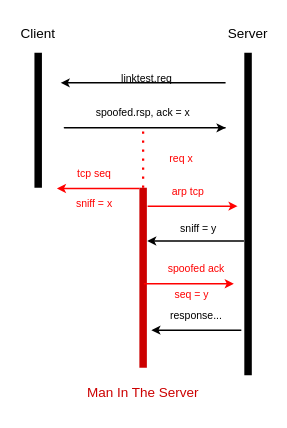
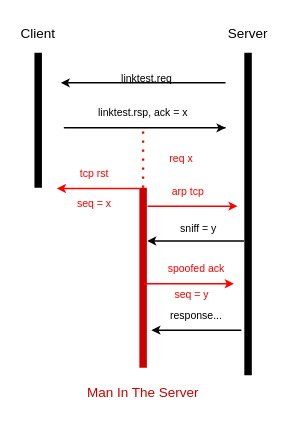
  <mxCell id="0" />
  <mxCell id="1" parent="0" />
  <mxCell id="2" value="" style="endArrow=none;html=1;strokeWidth=10;strokeColor=#000000;" parent="1" edge="1"><mxGeometry width="50" height="50" relative="1" as="geometry"><mxPoint x="50" y="250" as="sourcePoint" /><mxPoint x="50" y="70" as="targetPoint" /></mxGeometry></mxCell>
  <mxCell id="3" value="" style="endArrow=none;html=1;strokeWidth=10;strokeColor=#000000;" parent="1" edge="1"><mxGeometry width="50" height="50" relative="1" as="geometry"><mxPoint x="330" y="500" as="sourcePoint" /><mxPoint x="330" y="70" as="targetPoint" /></mxGeometry></mxCell>
  <mxCell id="4" value="&lt;font style=&quot;font-size: 18px&quot;&gt;Client&lt;/font&gt;" style="text;html=1;align=center;verticalAlign=middle;whiteSpace=wrap;rounded=0;fontColor=#000000;" parent="1" vertex="1"><mxGeometry x="20" y="20" width="60" height="50" as="geometry" /></mxCell>
  <mxCell id="5" value="&lt;font style=&quot;font-size: 18px&quot;&gt;Server&lt;/font&gt;" style="text;html=1;align=center;verticalAlign=middle;whiteSpace=wrap;rounded=0;fontColor=#000000;" parent="1" vertex="1"><mxGeometry x="300" y="20" width="60" height="50" as="geometry" /></mxCell>
  <mxCell id="6" value="" style="endArrow=classic;html=1;strokeWidth=2;strokeColor=#000000;" parent="1" edge="1"><mxGeometry width="50" height="50" relative="1" as="geometry"><mxPoint x="300" y="110" as="sourcePoint" /><mxPoint x="80" y="110" as="targetPoint" /></mxGeometry></mxCell>
  <mxCell id="7" value="&lt;font style=&quot;font-size: 14px&quot;&gt;linktest.req&lt;/font&gt;" style="text;html=1;align=center;verticalAlign=middle;whiteSpace=wrap;rounded=0;fontColor=#000000;" parent="1" vertex="1"><mxGeometry x="145" y="95" width="100" height="20" as="geometry" /></mxCell>
  <mxCell id="8" value="" style="endArrow=classic;html=1;strokeWidth=2;strokeColor=#000000;" parent="1" edge="1"><mxGeometry width="50" height="50" relative="1" as="geometry"><mxPoint x="300" y="170" as="sourcePoint" /><mxPoint x="300" y="170" as="targetPoint" /><Array as="points"><mxPoint x="80" y="170" /></Array></mxGeometry></mxCell>
- <mxCell id="9" value="&lt;font style=&quot;font-size: 14px&quot;&gt;spoofed.rsp, ack = x&lt;/font&gt;" style="text;html=1;align=center;verticalAlign=middle;whiteSpace=wrap;rounded=0;fontColor=#000000;" parent="1" vertex="1"><mxGeometry x="120" y="140" width="140" height="20" as="geometry" /></mxCell>
+ <mxCell id="9" value="&lt;font style=&quot;font-size: 14px&quot;&gt;linktest.rsp, ack = x&lt;/font&gt;" style="text;html=1;align=center;verticalAlign=middle;whiteSpace=wrap;rounded=0;fontColor=#000000;" parent="1" vertex="1"><mxGeometry x="120" y="140" width="140" height="20" as="geometry" /></mxCell>
  <mxCell id="10" value="" style="endArrow=classic;html=1;strokeWidth=2;strokeColor=#000000;" parent="1" edge="1"><mxGeometry width="50" height="50" relative="1" as="geometry"><mxPoint x="324.5" y="321" as="sourcePoint" /><mxPoint x="195.5" y="321" as="targetPoint" /></mxGeometry></mxCell>
  <mxCell id="11" value="&lt;font style=&quot;font-size: 14px&quot;&gt;sniff = y&lt;/font&gt;" style="text;html=1;align=center;verticalAlign=middle;whiteSpace=wrap;rounded=0;fontColor=#000000;" parent="1" vertex="1"><mxGeometry x="214" y="294" width="100" height="20" as="geometry" /></mxCell>
  <mxCell id="12" value="" style="endArrow=none;dashed=1;html=1;dashPattern=1 3;strokeWidth=3;fillColor=#a20025;strokeColor=#FF0000;" parent="1" edge="1"><mxGeometry width="50" height="50" relative="1" as="geometry"><mxPoint x="190" y="250" as="sourcePoint" /><mxPoint x="190" y="170" as="targetPoint" /></mxGeometry></mxCell>
  <mxCell id="13" value="&lt;font style=&quot;font-size: 14px&quot; color=&quot;#ff0000&quot;&gt;req x&lt;/font&gt;" style="text;html=1;strokeColor=none;fillColor=none;align=center;verticalAlign=middle;whiteSpace=wrap;rounded=0;" parent="1" vertex="1"><mxGeometry x="191" y="201" width="100" height="20" as="geometry" /></mxCell>
  <mxCell id="14" value="" style="endArrow=classic;html=1;strokeColor=#FF0000;strokeWidth=2;" parent="1" edge="1"><mxGeometry width="50" height="50" relative="1" as="geometry"><mxPoint x="185" y="251" as="sourcePoint" /><mxPoint x="75" y="251" as="targetPoint" /></mxGeometry></mxCell>
- <mxCell id="15" value="&lt;font style=&quot;font-size: 14px&quot; color=&quot;#ff0000&quot;&gt;tcp seq&lt;/font&gt;" style="text;html=1;strokeColor=none;fillColor=none;align=center;verticalAlign=middle;whiteSpace=wrap;rounded=0;" parent="1" vertex="1"><mxGeometry x="75" y="221" width="100" height="20" as="geometry" /></mxCell>
- <mxCell id="16" value="&lt;font style=&quot;font-size: 14px&quot; color=&quot;#ff0000&quot;&gt;sniff = x&lt;/font&gt;" style="text;html=1;strokeColor=none;fillColor=none;align=center;verticalAlign=middle;whiteSpace=wrap;rounded=0;" parent="1" vertex="1"><mxGeometry x="75" y="261" width="100" height="20" as="geometry" /></mxCell>
+ <mxCell id="15" value="&lt;font style=&quot;font-size: 14px&quot; color=&quot;#ff0000&quot;&gt;tcp rst&lt;/font&gt;" style="text;html=1;strokeColor=none;fillColor=none;align=center;verticalAlign=middle;whiteSpace=wrap;rounded=0;" parent="1" vertex="1"><mxGeometry x="75" y="221" width="100" height="20" as="geometry" /></mxCell>
+ <mxCell id="16" value="&lt;font style=&quot;font-size: 14px&quot; color=&quot;#ff0000&quot;&gt;seq = x&lt;/font&gt;" style="text;html=1;strokeColor=none;fillColor=none;align=center;verticalAlign=middle;whiteSpace=wrap;rounded=0;" parent="1" vertex="1"><mxGeometry x="75" y="261" width="100" height="20" as="geometry" /></mxCell>
  <mxCell id="17" value="" style="endArrow=classic;html=1;strokeColor=#FF0000;strokeWidth=2;" parent="1" edge="1"><mxGeometry width="50" height="50" relative="1" as="geometry"><mxPoint x="196" y="274.5" as="sourcePoint" /><mxPoint x="316" y="274.5" as="targetPoint" /></mxGeometry></mxCell>
  <mxCell id="18" value="&lt;font style=&quot;font-size: 14px&quot; color=&quot;#ff0000&quot;&gt;arp tcp&lt;/font&gt;" style="text;html=1;strokeColor=none;fillColor=none;align=center;verticalAlign=middle;whiteSpace=wrap;rounded=0;" parent="1" vertex="1"><mxGeometry x="200" y="245" width="100" height="20" as="geometry" /></mxCell>
  <mxCell id="19" value="" style="endArrow=none;html=1;strokeWidth=10;strokeColor=#CC0000;" parent="1" edge="1"><mxGeometry width="50" height="50" relative="1" as="geometry"><mxPoint x="190" y="490" as="sourcePoint" /><mxPoint x="190" y="250" as="targetPoint" /></mxGeometry></mxCell>
  <mxCell id="20" value="&lt;font style=&quot;font-size: 18px&quot;&gt;Man In The Server&lt;/font&gt;" style="text;html=1;strokeColor=none;fillColor=none;align=center;verticalAlign=middle;whiteSpace=wrap;rounded=0;fontColor=#CC0000;" parent="1" vertex="1"><mxGeometry x="113" y="499" width="154" height="50" as="geometry" /></mxCell>
  <mxCell id="21" value="" style="endArrow=classic;html=1;strokeColor=#FF0000;strokeWidth=2;" parent="1" edge="1"><mxGeometry width="50" height="50" relative="1" as="geometry"><mxPoint x="191" y="378" as="sourcePoint" /><mxPoint x="311" y="378" as="targetPoint" /></mxGeometry></mxCell>
  <mxCell id="22" value="&lt;font style=&quot;font-size: 14px&quot; color=&quot;#ff0000&quot;&gt;spoofed ack&lt;/font&gt;" style="text;html=1;strokeColor=none;fillColor=none;align=center;verticalAlign=middle;whiteSpace=wrap;rounded=0;" parent="1" vertex="1"><mxGeometry x="201" y="348" width="120" height="20" as="geometry" /></mxCell>
  <mxCell id="23" value="" style="endArrow=classic;html=1;strokeWidth=2;strokeColor=#000000;" parent="1" edge="1"><mxGeometry width="50" height="50" relative="1" as="geometry"><mxPoint x="321" y="440" as="sourcePoint" /><mxPoint x="201" y="440" as="targetPoint" /></mxGeometry></mxCell>
  <mxCell id="24" value="&lt;font style=&quot;font-size: 14px&quot;&gt;response...&lt;/font&gt;" style="text;html=1;align=center;verticalAlign=middle;whiteSpace=wrap;rounded=0;fontColor=#000000;" parent="1" vertex="1"><mxGeometry x="211" y="410" width="100" height="20" as="geometry" /></mxCell>
  <mxCell id="25" value="&lt;font style=&quot;font-size: 14px&quot; color=&quot;#ff0000&quot;&gt;seq = y&lt;/font&gt;" style="text;html=1;strokeColor=none;fillColor=none;align=center;verticalAlign=middle;whiteSpace=wrap;rounded=0;" vertex="1" parent="1"><mxGeometry x="195" y="382" width="120" height="20" as="geometry" /></mxCell>
